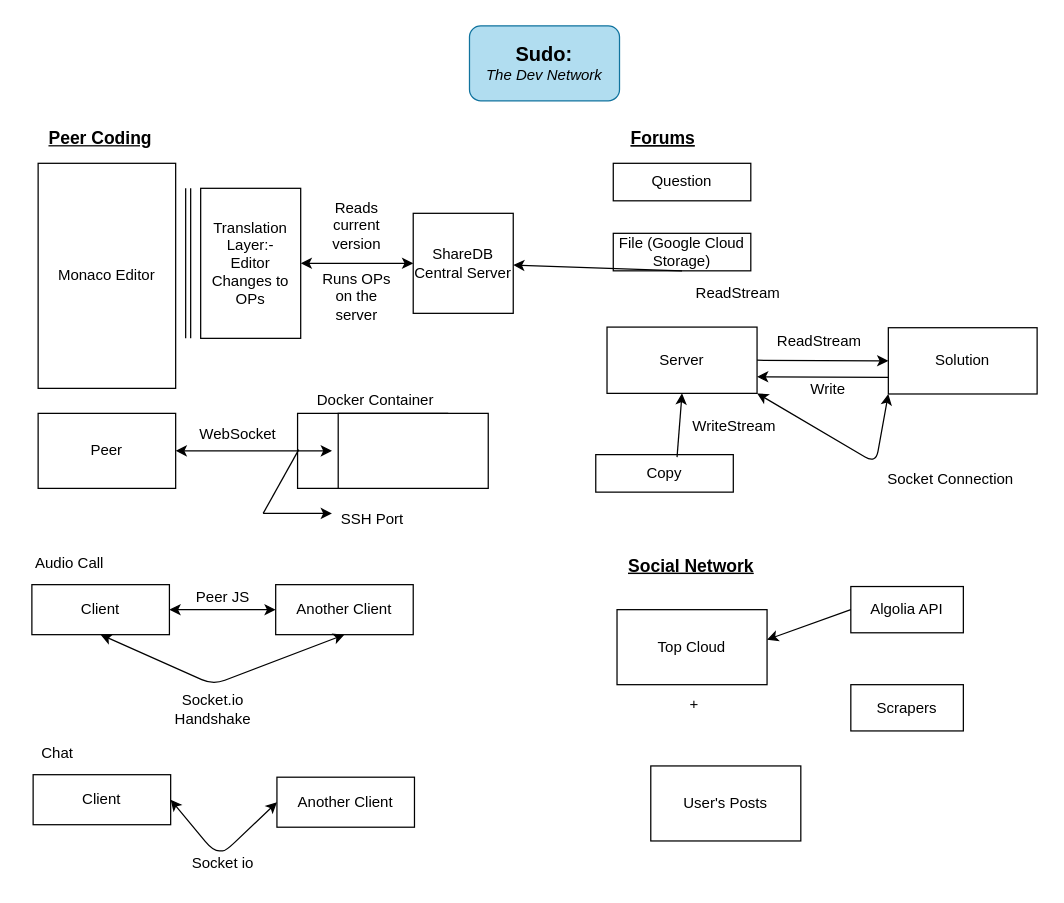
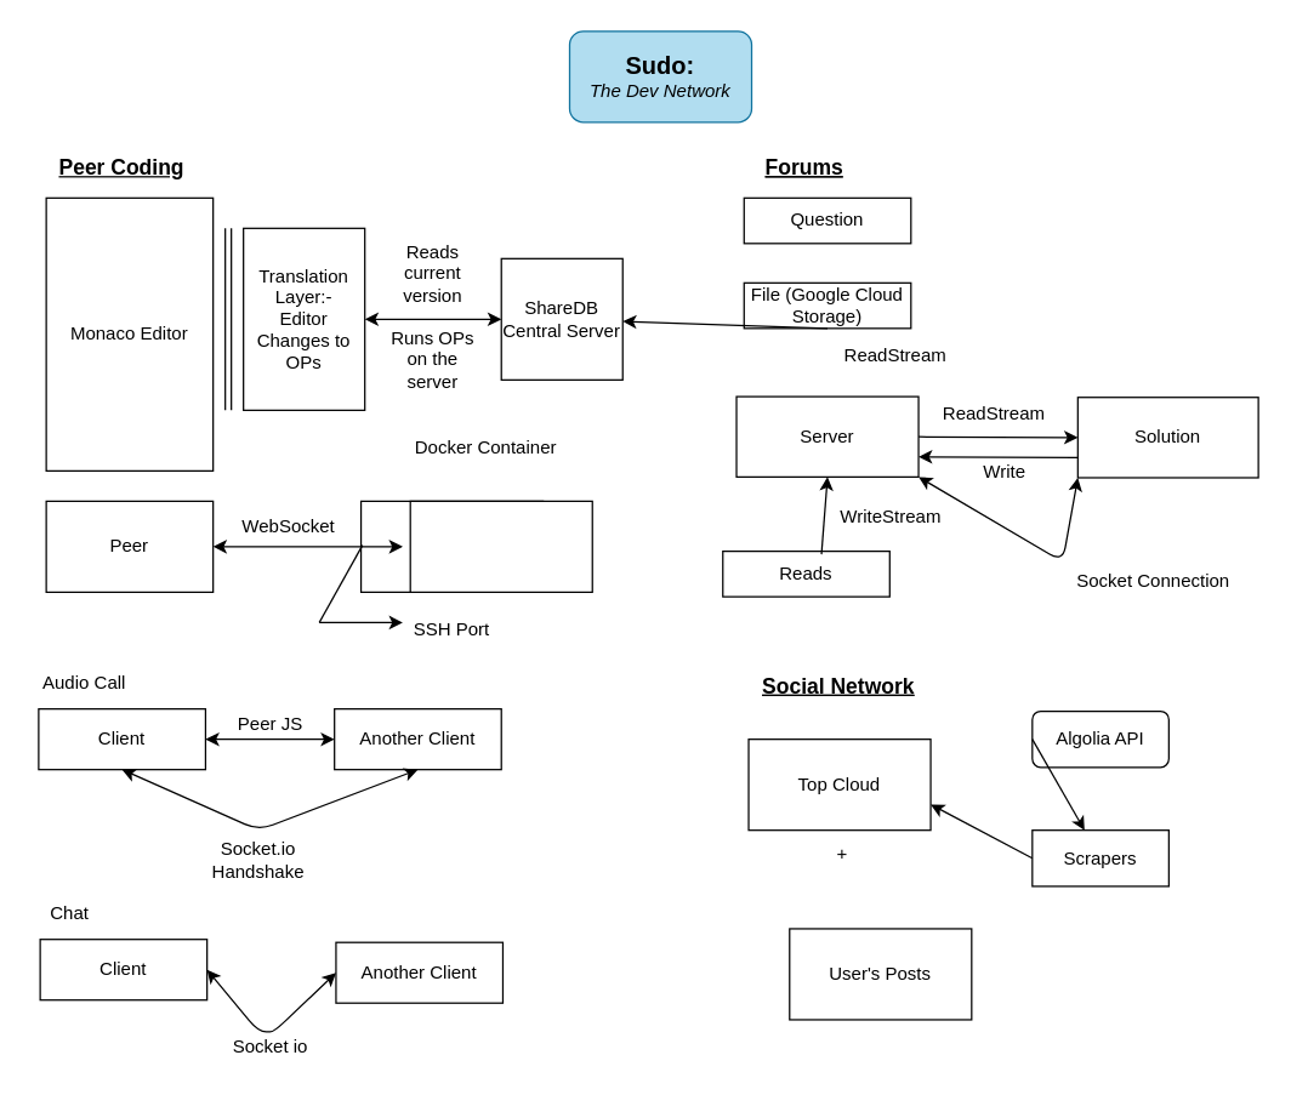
  <mxCell id="0" />
  <mxCell id="1" parent="0" />
  <mxCell id="2" value="&lt;div style=&quot;font-size: 16px&quot;&gt;&lt;b&gt;Sudo: &lt;/b&gt;&lt;br&gt;&lt;/div&gt;&lt;div&gt;&lt;i&gt;The Dev Network&lt;/i&gt;&lt;/div&gt;" style="rounded=1;whiteSpace=wrap;html=1;fillColor=#b1ddf0;strokeColor=#10739e;" vertex="1" parent="1"><mxGeometry x="375" y="20" width="120" height="60" as="geometry" /></mxCell>
  <mxCell id="3" value="&lt;font style=&quot;font-size: 14px&quot;&gt;&lt;u&gt;&lt;b&gt;Peer Coding&lt;/b&gt;&lt;/u&gt;&lt;/font&gt;" style="text;html=1;strokeColor=none;fillColor=none;align=center;verticalAlign=middle;whiteSpace=wrap;rounded=0;" vertex="1" parent="1"><mxGeometry x="20" y="90" width="120" height="40" as="geometry" /></mxCell>
  <mxCell id="4" value="Monaco Editor" style="rounded=0;whiteSpace=wrap;html=1;" vertex="1" parent="1"><mxGeometry x="30" y="130" width="110" height="180" as="geometry" /></mxCell>
  <mxCell id="5" value="Peer" style="rounded=0;whiteSpace=wrap;html=1;" vertex="1" parent="1"><mxGeometry x="30" y="330" width="110" height="60" as="geometry" /></mxCell>
  <mxCell id="6" value="" style="shape=link;html=1;" edge="1" parent="1"><mxGeometry width="100" relative="1" as="geometry"><mxPoint x="150" y="270" as="sourcePoint" /><mxPoint x="150" y="150" as="targetPoint" /></mxGeometry></mxCell>
  <mxCell id="7" value="&lt;div&gt;Translation Layer:-&lt;/div&gt;&lt;div&gt;Editor Changes to OPs&lt;br&gt;&lt;/div&gt;" style="rounded=0;whiteSpace=wrap;html=1;" vertex="1" parent="1"><mxGeometry x="160" y="150" width="80" height="120" as="geometry" /></mxCell>
  <mxCell id="8" value="&lt;div&gt;ShareDB&lt;/div&gt;&lt;div&gt;Central Server&lt;br&gt;&lt;/div&gt;" style="whiteSpace=wrap;html=1;aspect=fixed;" vertex="1" parent="1"><mxGeometry x="330" y="170" width="80" height="80" as="geometry" /></mxCell>
  <mxCell id="9" value="" style="endArrow=classic;startArrow=classic;html=1;entryX=0;entryY=0.5;entryDx=0;entryDy=0;exitX=1;exitY=0.5;exitDx=0;exitDy=0;" edge="1" parent="1" source="7" target="8"><mxGeometry width="50" height="50" relative="1" as="geometry"><mxPoint x="260" y="230" as="sourcePoint" /><mxPoint x="310" y="180" as="targetPoint" /></mxGeometry></mxCell>
  <mxCell id="10" value="Reads current version" style="text;html=1;strokeColor=none;fillColor=none;align=center;verticalAlign=middle;whiteSpace=wrap;rounded=0;" vertex="1" parent="1"><mxGeometry x="255" y="170" width="60" height="20" as="geometry" /></mxCell>
  <mxCell id="11" value="Runs OPs on the server" style="text;html=1;strokeColor=none;fillColor=none;align=center;verticalAlign=middle;whiteSpace=wrap;rounded=0;" vertex="1" parent="1"><mxGeometry x="250" y="222" width="70" height="30" as="geometry" /></mxCell>
  <mxCell id="12" value="" style="endArrow=classic;startArrow=classic;html=1;entryX=0;entryY=0.5;entryDx=0;entryDy=0;" edge="1" parent="1" target="15"><mxGeometry width="50" height="50" relative="1" as="geometry"><mxPoint x="140" y="360" as="sourcePoint" /><mxPoint x="300" y="360" as="targetPoint" /></mxGeometry></mxCell>
  <mxCell id="13" value="" style="verticalLabelPosition=bottom;verticalAlign=top;html=1;shape=mxgraph.basic.rect;fillColor2=none;strokeWidth=1;size=20;indent=5;fillColor=none;" vertex="1" parent="1"><mxGeometry x="237.5" y="330" width="120" height="60" as="geometry" /></mxCell>
  <mxCell id="14" value="WebSocket" style="text;html=1;strokeColor=none;fillColor=none;align=center;verticalAlign=middle;whiteSpace=wrap;rounded=0;" vertex="1" parent="1"><mxGeometry x="170" y="337" width="40" height="20" as="geometry" /></mxCell>
  <mxCell id="15" value="&lt;font style=&quot;font-size: 13px&quot;&gt;tty&lt;/font&gt;" style="text;html=1;strokeColor=none;fillColor=none;align=center;verticalAlign=middle;whiteSpace=wrap;rounded=0;" vertex="1" parent="1"><mxGeometry x="265" y="350" width="40" height="20" as="geometry" /></mxCell>
- <mxCell id="16" value="&lt;div&gt;Docker Container&lt;/div&gt;" style="text;html=1;strokeColor=none;fillColor=none;align=center;verticalAlign=middle;whiteSpace=wrap;rounded=0;" vertex="1" parent="1"><mxGeometry x="240" y="310" width="120" height="20" as="geometry" /></mxCell>
+ <mxCell id="16" value="&lt;div&gt;Docker Container&lt;/div&gt;" style="text;html=1;strokeColor=none;fillColor=none;align=center;verticalAlign=middle;whiteSpace=wrap;rounded=0;" vertex="1" parent="1"><mxGeometry x="260" y="285" width="120" height="20" as="geometry" /></mxCell>
  <mxCell id="17" value="SSH Port" style="text;html=1;strokeColor=none;fillColor=none;align=center;verticalAlign=middle;whiteSpace=wrap;rounded=0;" vertex="1" parent="1"><mxGeometry x="265" y="405" width="65" height="20" as="geometry" /></mxCell>
  <mxCell id="18" value="" style="endArrow=none;html=1;entryX=0.008;entryY=0.483;entryDx=0;entryDy=0;entryPerimeter=0;" edge="1" parent="1" target="13"><mxGeometry width="50" height="50" relative="1" as="geometry"><mxPoint x="210" y="410" as="sourcePoint" /><mxPoint x="240" y="400" as="targetPoint" /></mxGeometry></mxCell>
  <mxCell id="19" value="" style="endArrow=classic;html=1;entryX=0;entryY=0.25;entryDx=0;entryDy=0;" edge="1" parent="1" target="17"><mxGeometry width="50" height="50" relative="1" as="geometry"><mxPoint x="210" y="410" as="sourcePoint" /><mxPoint x="260" y="360" as="targetPoint" /></mxGeometry></mxCell>
  <mxCell id="20" value="Client" style="rounded=0;whiteSpace=wrap;html=1;" vertex="1" parent="1"><mxGeometry x="25" y="467" width="110" height="40" as="geometry" /></mxCell>
  <mxCell id="21" value="Another Client" style="rounded=0;whiteSpace=wrap;html=1;" vertex="1" parent="1"><mxGeometry x="220" y="467" width="110" height="40" as="geometry" /></mxCell>
  <mxCell id="22" value="" style="endArrow=classic;startArrow=classic;html=1;entryX=0;entryY=0.5;entryDx=0;entryDy=0;exitX=1;exitY=0.5;exitDx=0;exitDy=0;" edge="1" parent="1" source="20" target="21"><mxGeometry width="50" height="50" relative="1" as="geometry"><mxPoint x="135" y="470" as="sourcePoint" /><mxPoint x="185" y="420" as="targetPoint" /></mxGeometry></mxCell>
  <mxCell id="23" value="" style="endArrow=classic;startArrow=classic;html=1;exitX=0.5;exitY=1;exitDx=0;exitDy=0;entryX=0.5;entryY=1;entryDx=0;entryDy=0;" edge="1" parent="1" source="20" target="21"><mxGeometry width="50" height="50" relative="1" as="geometry"><mxPoint x="160" y="577" as="sourcePoint" /><mxPoint x="210" y="527" as="targetPoint" /><Array as="points"><mxPoint x="170" y="547" /></Array></mxGeometry></mxCell>
  <mxCell id="24" value="Socket.io&lt;br&gt;&lt;div&gt;Handshake &lt;/div&gt;" style="text;html=1;strokeColor=none;fillColor=none;align=center;verticalAlign=middle;whiteSpace=wrap;rounded=0;" vertex="1" parent="1"><mxGeometry x="130" y="547" width="80" height="40" as="geometry" /></mxCell>
  <mxCell id="25" value="Peer JS" style="text;html=1;strokeColor=none;fillColor=none;align=center;verticalAlign=middle;whiteSpace=wrap;rounded=0;" vertex="1" parent="1"><mxGeometry x="153" y="467" width="50" height="20" as="geometry" /></mxCell>
  <mxCell id="26" value="Audio Call" style="text;html=1;strokeColor=none;fillColor=none;align=left;verticalAlign=middle;whiteSpace=wrap;rounded=0;" vertex="1" parent="1"><mxGeometry x="26" y="440" width="100" height="20" as="geometry" /></mxCell>
  <mxCell id="27" value="Client" style="rounded=0;whiteSpace=wrap;html=1;" vertex="1" parent="1"><mxGeometry x="26" y="619" width="110" height="40" as="geometry" /></mxCell>
  <mxCell id="28" value="Another Client" style="rounded=0;whiteSpace=wrap;html=1;" vertex="1" parent="1"><mxGeometry x="221" y="621" width="110" height="40" as="geometry" /></mxCell>
  <mxCell id="29" value="Socket io" style="text;html=1;strokeColor=none;fillColor=none;align=center;verticalAlign=middle;whiteSpace=wrap;rounded=0;" vertex="1" parent="1"><mxGeometry x="143" y="680" width="70" height="20" as="geometry" /></mxCell>
  <mxCell id="30" value="Chat" style="text;html=1;strokeColor=none;fillColor=none;align=left;verticalAlign=middle;whiteSpace=wrap;rounded=0;" vertex="1" parent="1"><mxGeometry x="31" y="592" width="100" height="20" as="geometry" /></mxCell>
  <mxCell id="31" value="" style="endArrow=classic;startArrow=classic;html=1;entryX=0;entryY=0.5;entryDx=0;entryDy=0;exitX=1;exitY=0.5;exitDx=0;exitDy=0;" edge="1" parent="1" source="27" target="28"><mxGeometry width="50" height="50" relative="1" as="geometry"><mxPoint x="140" y="641" as="sourcePoint" /><mxPoint x="185" y="592" as="targetPoint" /><Array as="points"><mxPoint x="170" y="680" /><mxPoint x="180" y="680" /></Array></mxGeometry></mxCell>
  <mxCell id="32" value="&lt;u&gt;&lt;font style=&quot;font-size: 14px&quot;&gt;&lt;b&gt;Forums&lt;/b&gt;&lt;/font&gt;&lt;/u&gt;" style="text;html=1;strokeColor=none;fillColor=none;align=center;verticalAlign=middle;whiteSpace=wrap;rounded=0;fontStyle=4" vertex="1" parent="1"><mxGeometry x="470" y="90" width="120" height="40" as="geometry" /></mxCell>
  <mxCell id="33" value="Question" style="rounded=0;whiteSpace=wrap;html=1;" vertex="1" parent="1"><mxGeometry x="490" y="130" width="110" height="30" as="geometry" /></mxCell>
  <mxCell id="34" value="Server" style="rounded=0;whiteSpace=wrap;html=1;align=center;" vertex="1" parent="1"><mxGeometry x="485" y="261" width="120" height="53" as="geometry" /></mxCell>
  <mxCell id="35" value="File (Google Cloud Storage)" style="rounded=0;whiteSpace=wrap;html=1;" vertex="1" parent="1"><mxGeometry x="490" y="186" width="110" height="30" as="geometry" /></mxCell>
  <mxCell id="36" value="" style="endArrow=classic;html=1;exitX=0.5;exitY=1;exitDx=0;exitDy=0;verticalAlign=top;horizontal=1;" edge="1" parent="1" source="35" target="8"><mxGeometry width="50" height="50" relative="1" as="geometry"><mxPoint x="600" y="272" as="sourcePoint" /><mxPoint x="650" y="222" as="targetPoint" /></mxGeometry></mxCell>
  <mxCell id="37" value="ReadStream" style="text;html=1;strokeColor=none;fillColor=none;align=center;verticalAlign=middle;whiteSpace=wrap;rounded=0;" vertex="1" parent="1"><mxGeometry x="547" y="224" width="86" height="20" as="geometry" /></mxCell>
  <mxCell id="38" value="Solution" style="rounded=0;whiteSpace=wrap;html=1;align=center;" vertex="1" parent="1"><mxGeometry x="710" y="261.5" width="119" height="53" as="geometry" /></mxCell>
  <mxCell id="39" value="" style="endArrow=classic;html=1;exitX=1;exitY=0.5;exitDx=0;exitDy=0;entryX=0;entryY=0.5;entryDx=0;entryDy=0;" edge="1" parent="1" source="34" target="38"><mxGeometry width="50" height="50" relative="1" as="geometry"><mxPoint x="620" y="350" as="sourcePoint" /><mxPoint x="670" y="300" as="targetPoint" /></mxGeometry></mxCell>
  <mxCell id="40" value="ReadStream" style="text;html=1;strokeColor=none;fillColor=none;align=center;verticalAlign=middle;whiteSpace=wrap;rounded=0;" vertex="1" parent="1"><mxGeometry x="610" y="261.5" width="90" height="22.5" as="geometry" /></mxCell>
- <mxCell id="41" value="&lt;div&gt;Copy&lt;/div&gt;" style="rounded=0;whiteSpace=wrap;html=1;" vertex="1" parent="1"><mxGeometry x="476" y="363" width="110" height="30" as="geometry" /></mxCell>
+ <mxCell id="41" value="&lt;div&gt;Reads&lt;/div&gt;" style="rounded=0;whiteSpace=wrap;html=1;" vertex="1" parent="1"><mxGeometry x="476" y="363" width="110" height="30" as="geometry" /></mxCell>
  <mxCell id="42" value="WriteStream" style="text;html=1;strokeColor=none;fillColor=none;align=center;verticalAlign=middle;whiteSpace=wrap;rounded=0;" vertex="1" parent="1"><mxGeometry x="544" y="331" width="86" height="20" as="geometry" /></mxCell>
  <mxCell id="43" value="" style="endArrow=classic;html=1;exitX=0.591;exitY=0.067;exitDx=0;exitDy=0;verticalAlign=top;horizontal=1;exitPerimeter=0;" edge="1" parent="1" source="41"><mxGeometry width="50" height="50" relative="1" as="geometry"><mxPoint x="544.5" y="320" as="sourcePoint" /><mxPoint x="545" y="314" as="targetPoint" /></mxGeometry></mxCell>
  <mxCell id="44" value="" style="endArrow=classic;html=1;exitX=0;exitY=0.75;exitDx=0;exitDy=0;entryX=1;entryY=0.75;entryDx=0;entryDy=0;" edge="1" parent="1" source="38" target="34"><mxGeometry width="50" height="50" relative="1" as="geometry"><mxPoint x="690" y="407" as="sourcePoint" /><mxPoint x="740" y="357" as="targetPoint" /></mxGeometry></mxCell>
  <mxCell id="45" value="Write" style="text;html=1;strokeColor=none;fillColor=none;align=center;verticalAlign=middle;whiteSpace=wrap;rounded=0;" vertex="1" parent="1"><mxGeometry x="617" y="299.5" width="90" height="22.5" as="geometry" /></mxCell>
  <mxCell id="46" value="" style="endArrow=classic;startArrow=classic;html=1;exitX=1;exitY=1;exitDx=0;exitDy=0;entryX=0;entryY=1;entryDx=0;entryDy=0;" edge="1" parent="1" source="34" target="38"><mxGeometry width="50" height="50" relative="1" as="geometry"><mxPoint x="700" y="440" as="sourcePoint" /><mxPoint x="750" y="390" as="targetPoint" /><Array as="points"><mxPoint x="700" y="370" /></Array></mxGeometry></mxCell>
  <mxCell id="47" value="Text" style="text;html=1;strokeColor=none;fillColor=none;align=center;verticalAlign=middle;whiteSpace=wrap;rounded=0;" vertex="1" parent="1"><mxGeometry x="310" y="350" width="40" height="20" as="geometry" /></mxCell>
  <mxCell id="48" value="Socket Connection" style="text;html=1;strokeColor=none;fillColor=none;align=center;verticalAlign=middle;whiteSpace=wrap;rounded=0;" vertex="1" parent="1"><mxGeometry x="700" y="373" width="120" height="20" as="geometry" /></mxCell>
  <mxCell id="49" value="&lt;u&gt;&lt;font style=&quot;font-size: 14px&quot;&gt;&lt;b&gt;Social Network&lt;/b&gt;&lt;/font&gt;&lt;/u&gt;" style="text;html=1;strokeColor=none;fillColor=none;align=center;verticalAlign=middle;whiteSpace=wrap;rounded=0;fontStyle=4" vertex="1" parent="1"><mxGeometry x="485" y="432" width="135" height="40" as="geometry" /></mxCell>
  <mxCell id="50" value="Top Cloud" style="rounded=0;whiteSpace=wrap;html=1;align=center;" vertex="1" parent="1"><mxGeometry x="493" y="487" width="120" height="60" as="geometry" /></mxCell>
  <mxCell id="51" value="User's Posts" style="rounded=0;whiteSpace=wrap;html=1;align=center;" vertex="1" parent="1"><mxGeometry x="520" y="612" width="120" height="60" as="geometry" /></mxCell>
  <mxCell id="52" value="+" style="text;html=1;strokeColor=none;fillColor=none;align=center;verticalAlign=middle;whiteSpace=wrap;rounded=0;" vertex="1" parent="1"><mxGeometry x="535" y="553" width="40" height="20" as="geometry" /></mxCell>
  <mxCell id="53" value="" style="rounded=0;whiteSpace=wrap;html=1;align=center;" vertex="1" parent="1"><mxGeometry x="270" y="330" width="120" height="60" as="geometry" /></mxCell>
- <mxCell id="54" value="Algolia API" style="rounded=0;whiteSpace=wrap;html=1;align=center;" vertex="1" parent="1"><mxGeometry x="680" y="468.5" width="90" height="37" as="geometry" /></mxCell>
+ <mxCell id="54" value="Algolia API" style="whiteSpace=wrap;html=1;align=center;rounded=1;" vertex="1" parent="1"><mxGeometry x="680" y="468.5" width="90" height="37" as="geometry" /></mxCell>
  <mxCell id="55" value="Scrapers" style="rounded=0;whiteSpace=wrap;html=1;align=center;" vertex="1" parent="1"><mxGeometry x="680" y="547" width="90" height="37" as="geometry" /></mxCell>
- <mxCell id="56" value="" style="endArrow=classic;html=1;entryX=1;entryY=0.4;entryDx=0;entryDy=0;exitX=0;exitY=0.5;exitDx=0;exitDy=0;entryPerimeter=0;" edge="1" parent="1" source="54" target="50"><mxGeometry width="50" height="50" relative="1" as="geometry"><mxPoint x="300" y="390" as="sourcePoint" /><mxPoint x="350" y="340" as="targetPoint" /></mxGeometry></mxCell>
+ <mxCell id="56" value="" style="endArrow=classic;html=1;exitX=0;exitY=0.5;exitDx=0;exitDy=0;" edge="1" parent="1" source="54" target="55"><mxGeometry width="50" height="50" relative="1" as="geometry"><mxPoint x="300" y="390" as="sourcePoint" /><mxPoint x="350" y="340" as="targetPoint" /></mxGeometry></mxCell>
+ <mxCell id="57" value="" style="endArrow=classic;html=1;entryX=1;entryY=0.717;entryDx=0;entryDy=0;exitX=0;exitY=0.5;exitDx=0;exitDy=0;entryPerimeter=0;" edge="1" parent="1" source="55" target="50"><mxGeometry width="50" height="50" relative="1" as="geometry"><mxPoint x="690" y="497" as="sourcePoint" /><mxPoint x="623" y="527" as="targetPoint" /></mxGeometry></mxCell>
